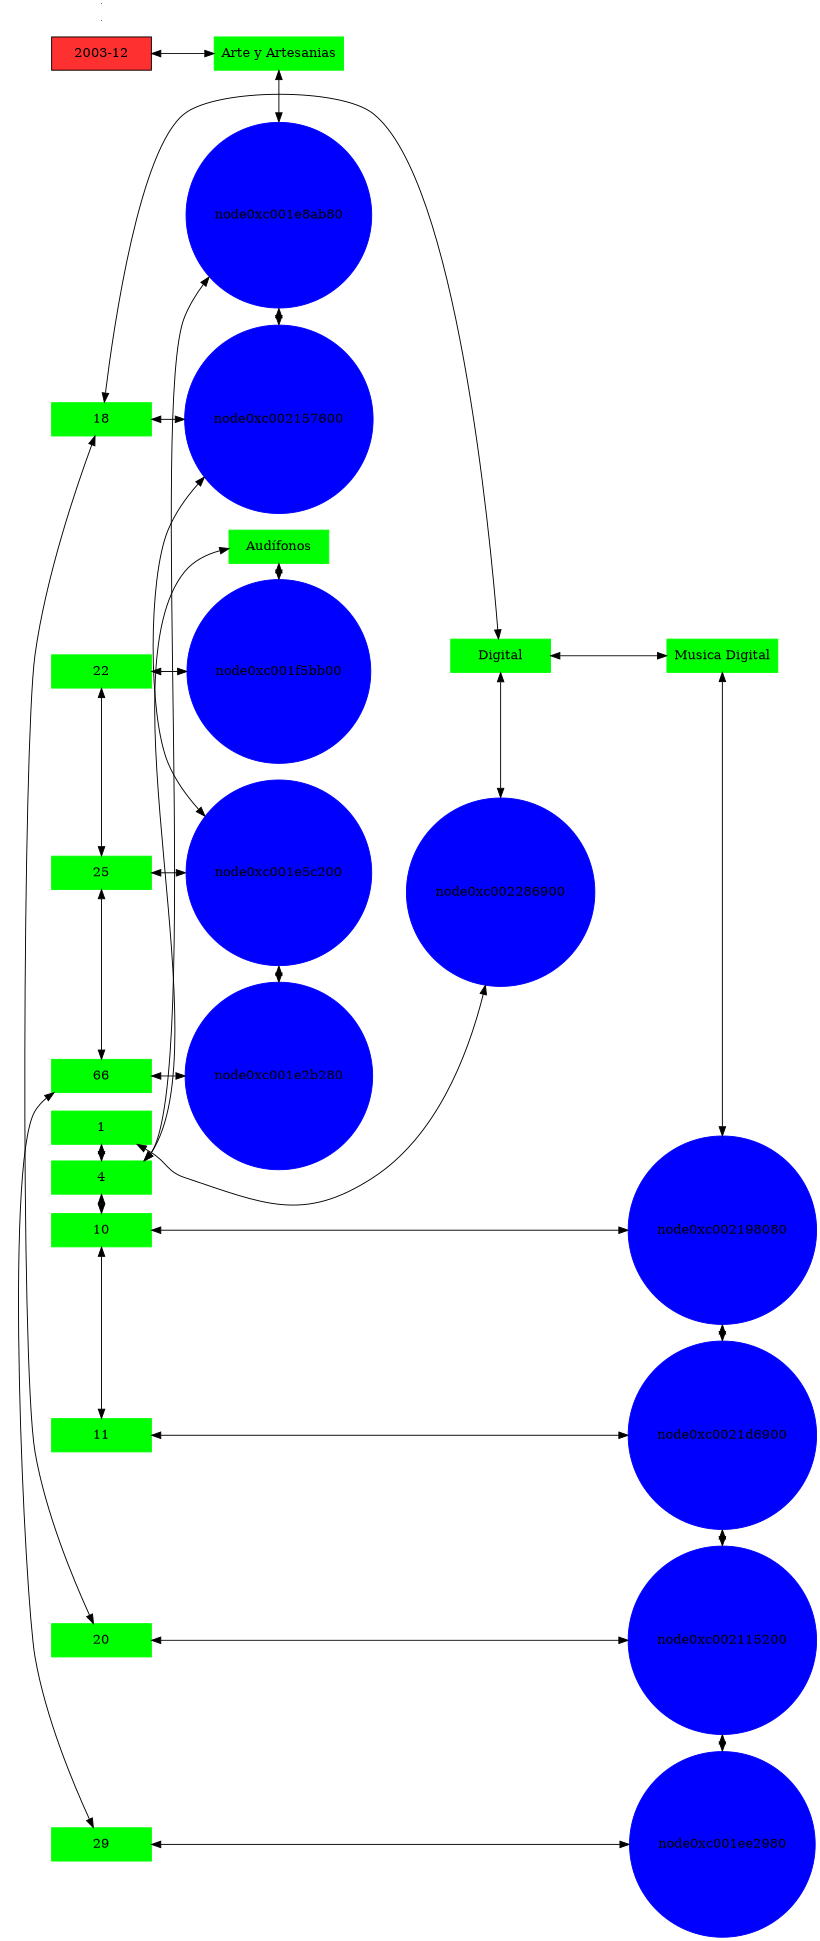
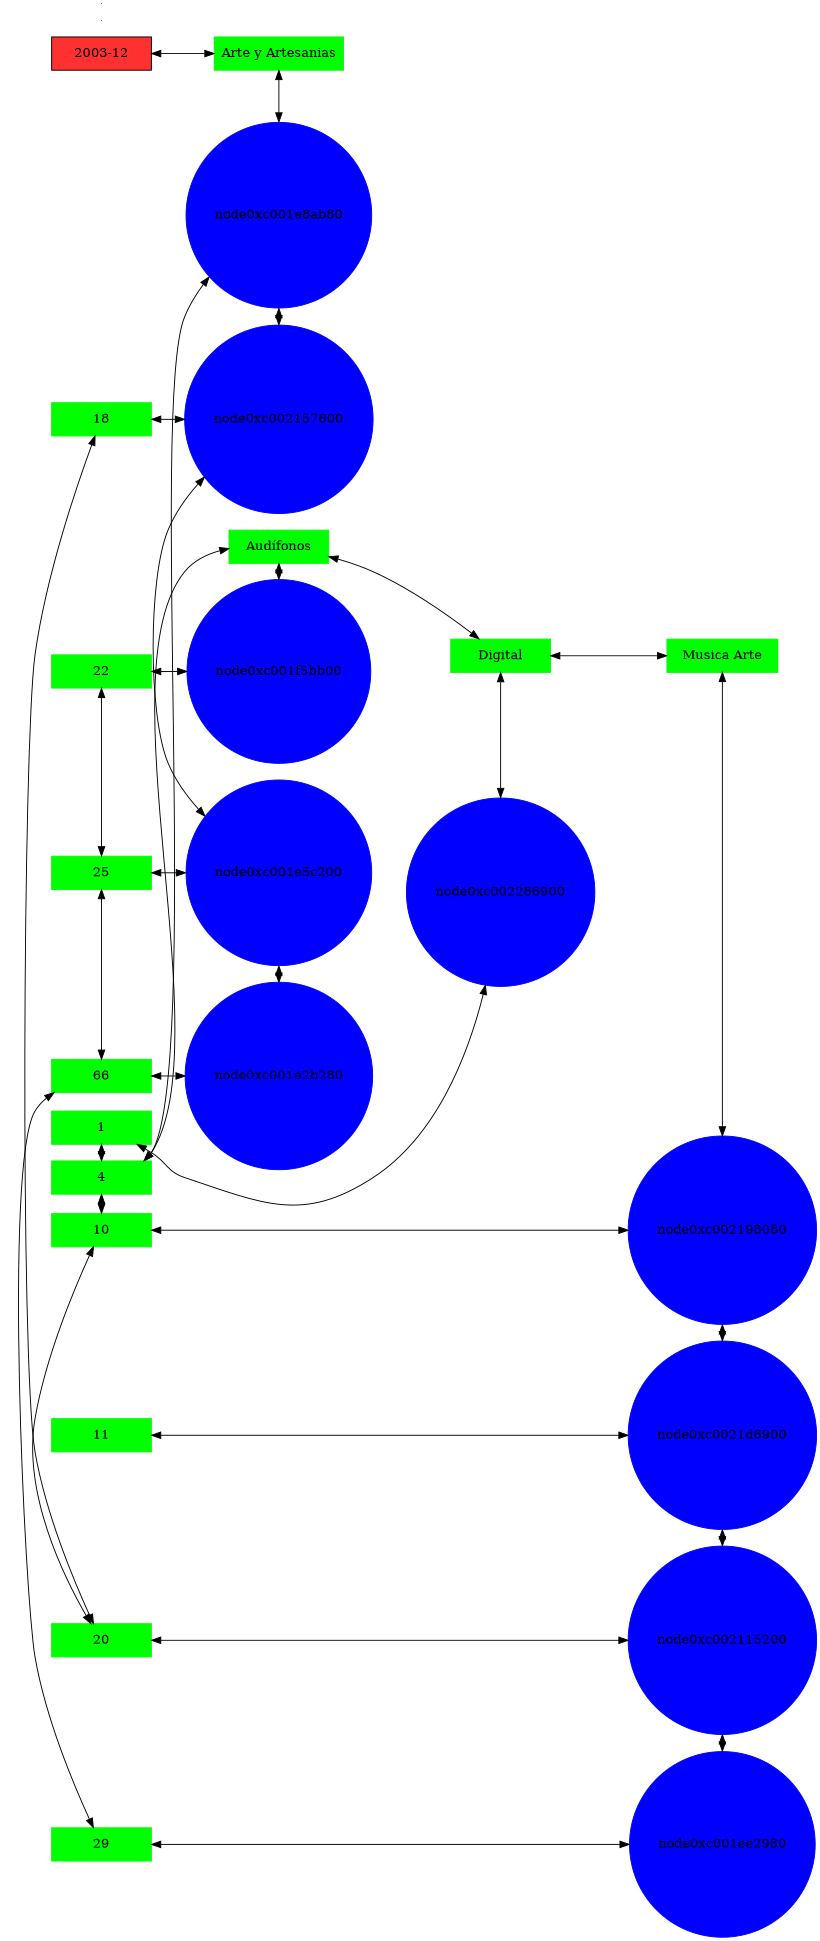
  digraph {
    rankdir=LR
    node [group=1 shape=box style=filled color=green]
    edge [dir=both]
    n1 [fillcolor=firebrick1 label="2003-12" width=1.5 color=""]
    n2 [label=1 width=1.5]
    n3 [group=4 label=4 width=1.5]
    n4 [group=10 label=10 width=1.5]
    n5 [group=11 label=11 width=1.5]
    n6 [group=18 label=18 width=1.5]
    n7 [group=20 label=20 width=1.5]
    n8 [group=22 label=22 width=1.5]
    n9 [group=25 label=25 width=1.5]
    n10 [group=26 label=66 width=1.5]
    n11 [group=29 label=29 width=1.5]
    n12 [label="Arte y Artesanias" width=1.5]
    node0xc001e8ab80 [color=blue group=4 shape=circle width=0.5]
    node0xc002157600 [color=blue group=18 shape=circle width=0.5]
    node0xc001e5c200 [color=blue group=25 shape=circle width=0.5]
    node0xc001e2b280 [color=blue group=26 shape=circle width=0.5]
    n17 [label="Audífonos" width=1.5]
    node0xc001f5bb00 [color=blue group=22 shape=circle width=0.5]
    n19 [label=Digital width=1.5]
    node0xc002286900 [color=blue shape=circle width=0.5]
-   n21 [label="Musica Digital" width=1.5]
+   n21 [label="Musica Arte" width=1.5]
    node0xc002198080 [color=blue group=10 shape=circle width=0.5]
    node0xc0021d6900 [color=blue group=11 shape=circle width=0.5]
    node0xc002115200 [color=blue group=20 shape=circle width=0.5]
    node0xc001ee2980 [color=blue group=29 shape=circle width=0.5]
    e0 [shape=point width=0 group="" style="" color=""]
    e1 [shape=point width=0 group="" style="" color=""]
    subgraph sub_1 {
      rank=same
      n1
      n2
    }
    subgraph sub_2 {
      rank=same
      n2
      n3
    }
    subgraph sub_3 {
      rank=same
      n3
      n4
    }
    subgraph sub_4 {
      rank=same
      n4
      n5
    }
    subgraph sub_5 {
      rank=same
      n5
      n6
    }
    subgraph sub_6 {
      rank=same
      n6
      n7
    }
    subgraph sub_7 {
      rank=same
      n7
      n8
    }
    subgraph sub_8 {
      rank=same
      n8
      n9
    }
    subgraph sub_9 {
      rank=same
      n9
      n10
    }
    subgraph sub_10 {
      rank=same
      n10
      n11
    }
    subgraph sub_11 {
      rank=same
      n12
      node0xc001e8ab80
    }
    subgraph sub_12 {
      rank=same
      node0xc001e8ab80
      node0xc002157600
    }
    subgraph sub_13 {
      rank=same
      node0xc002157600
      node0xc001e5c200
    }
    subgraph sub_14 {
      rank=same
      node0xc001e5c200
      node0xc001e2b280
    }
    subgraph sub_15 {
      rank=same
      n17
      node0xc001f5bb00
    }
    subgraph sub_16 {
      rank=same
      n19
      node0xc002286900
    }
    subgraph sub_17 {
      rank=same
      n21
      node0xc002198080
    }
    subgraph sub_18 {
      rank=same
      node0xc002198080
      node0xc0021d6900
    }
    subgraph sub_19 {
      rank=same
      node0xc0021d6900
      node0xc002115200
    }
    subgraph sub_20 {
      rank=same
      node0xc002115200
      node0xc001ee2980
    }
    n1 -> n12
    n2 -> n3
    n2 -> node0xc002286900
    n3 -> n4
    n3 -> node0xc001e8ab80
    n3 -> n17
-   n4 -> n5
+   n4 -> n7
    n4 -> node0xc002198080
    n5 -> node0xc0021d6900
    n6 -> n7
    n6 -> node0xc002157600
    n7 -> node0xc002115200
    n8 -> n9
    n8 -> node0xc001f5bb00
    n9 -> n10
    n9 -> node0xc001e5c200
    n10 -> n11
    n10 -> node0xc001e2b280
    n11 -> node0xc001ee2980
    n12 -> node0xc001e8ab80
    node0xc001e8ab80 -> node0xc002157600
    node0xc002157600 -> node0xc001e5c200
    node0xc001e5c200 -> node0xc001e2b280
    n17 -> node0xc001f5bb00
-   n6 -> n19
+   n17 -> n19
    n19 -> node0xc002286900
    n19 -> n21
    n21 -> node0xc002198080
    node0xc002198080 -> node0xc0021d6900
    node0xc0021d6900 -> node0xc002115200
    node0xc002115200 -> node0xc001ee2980
  }
